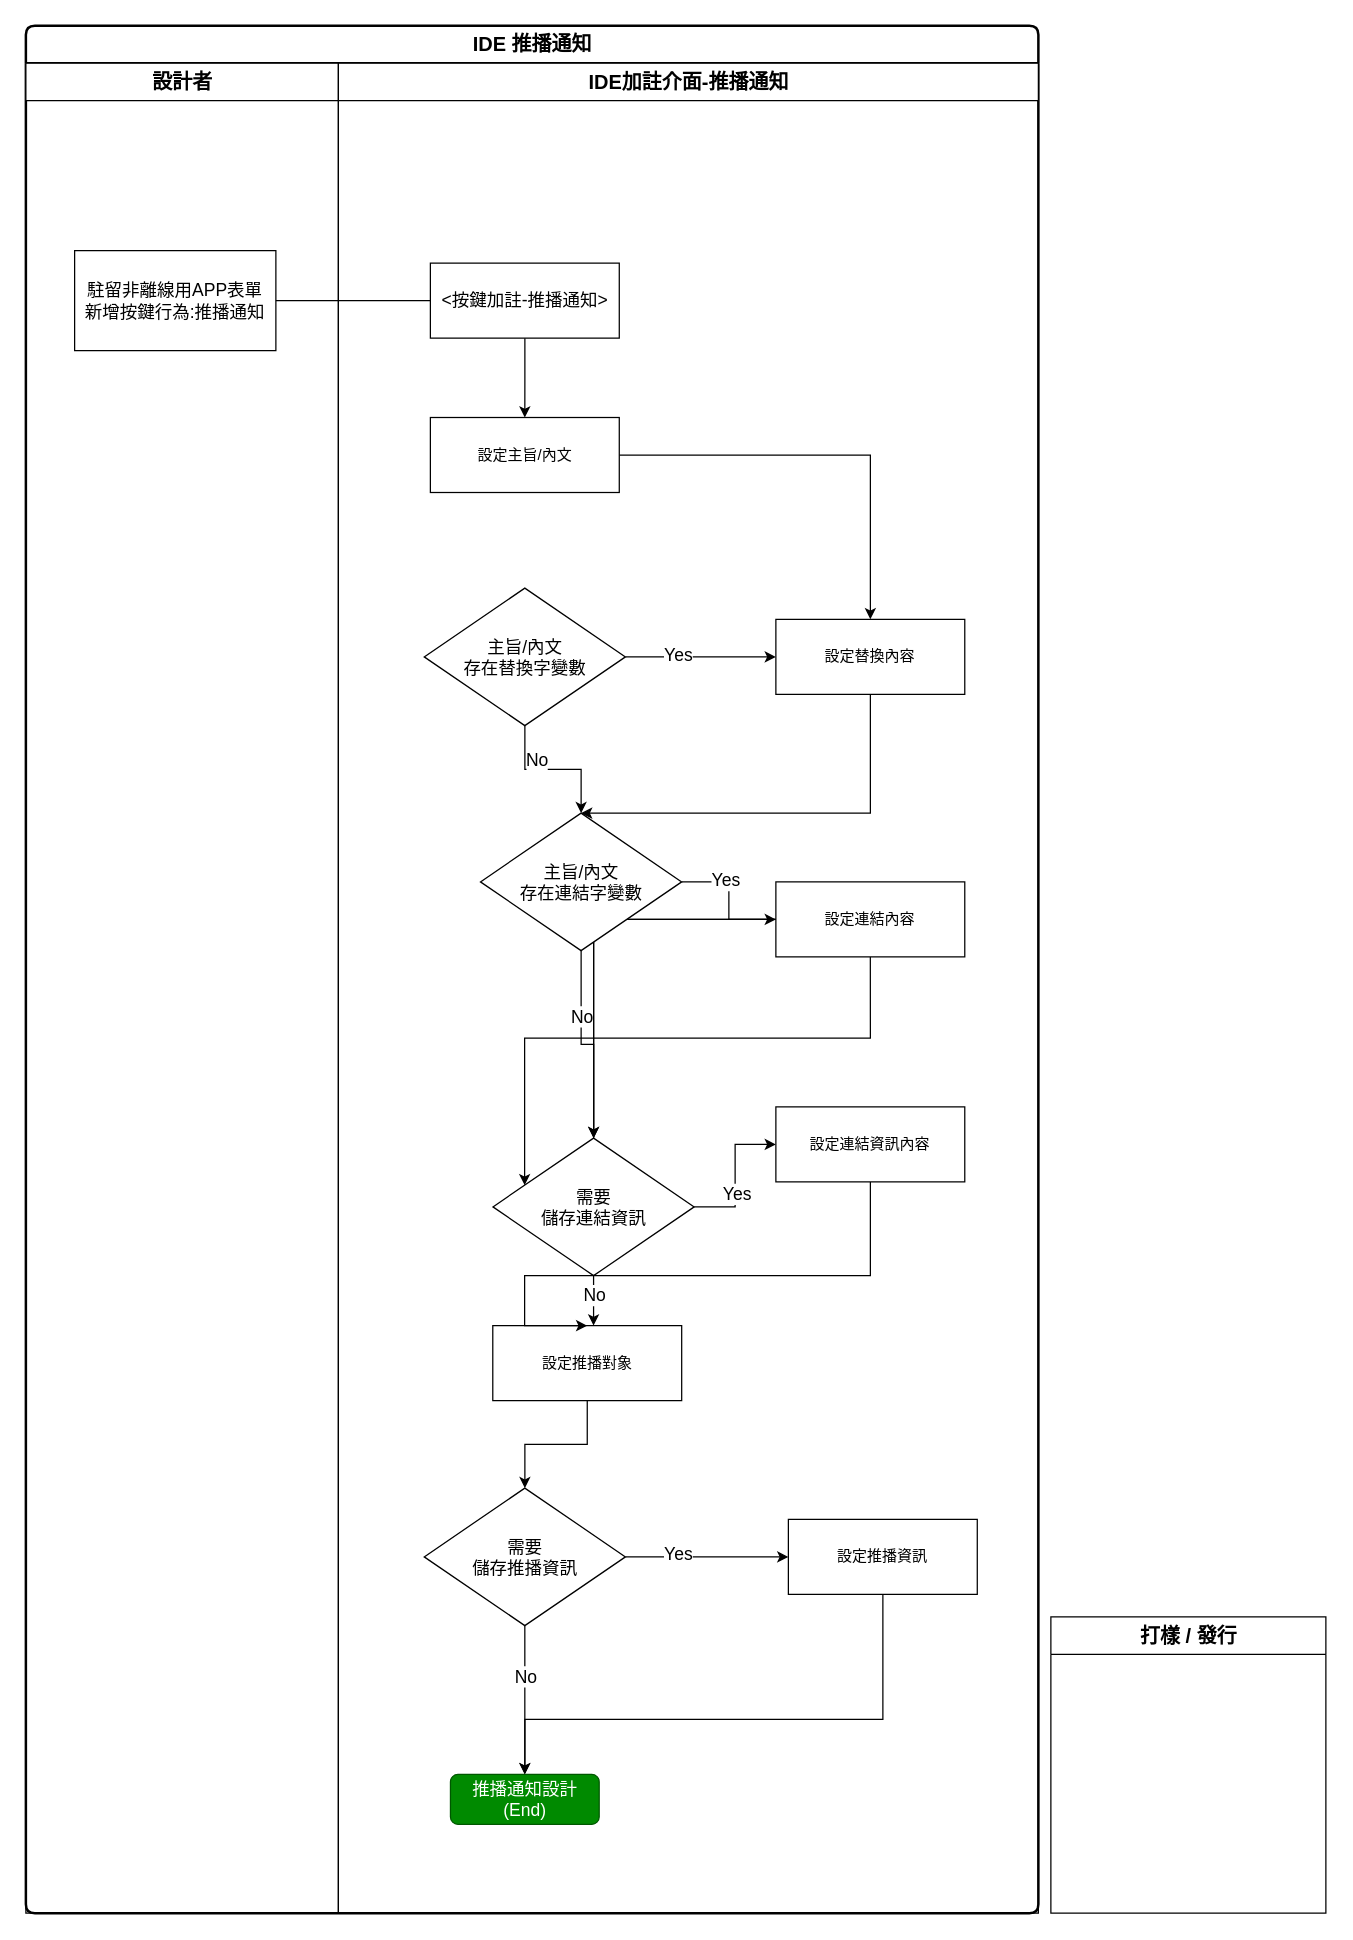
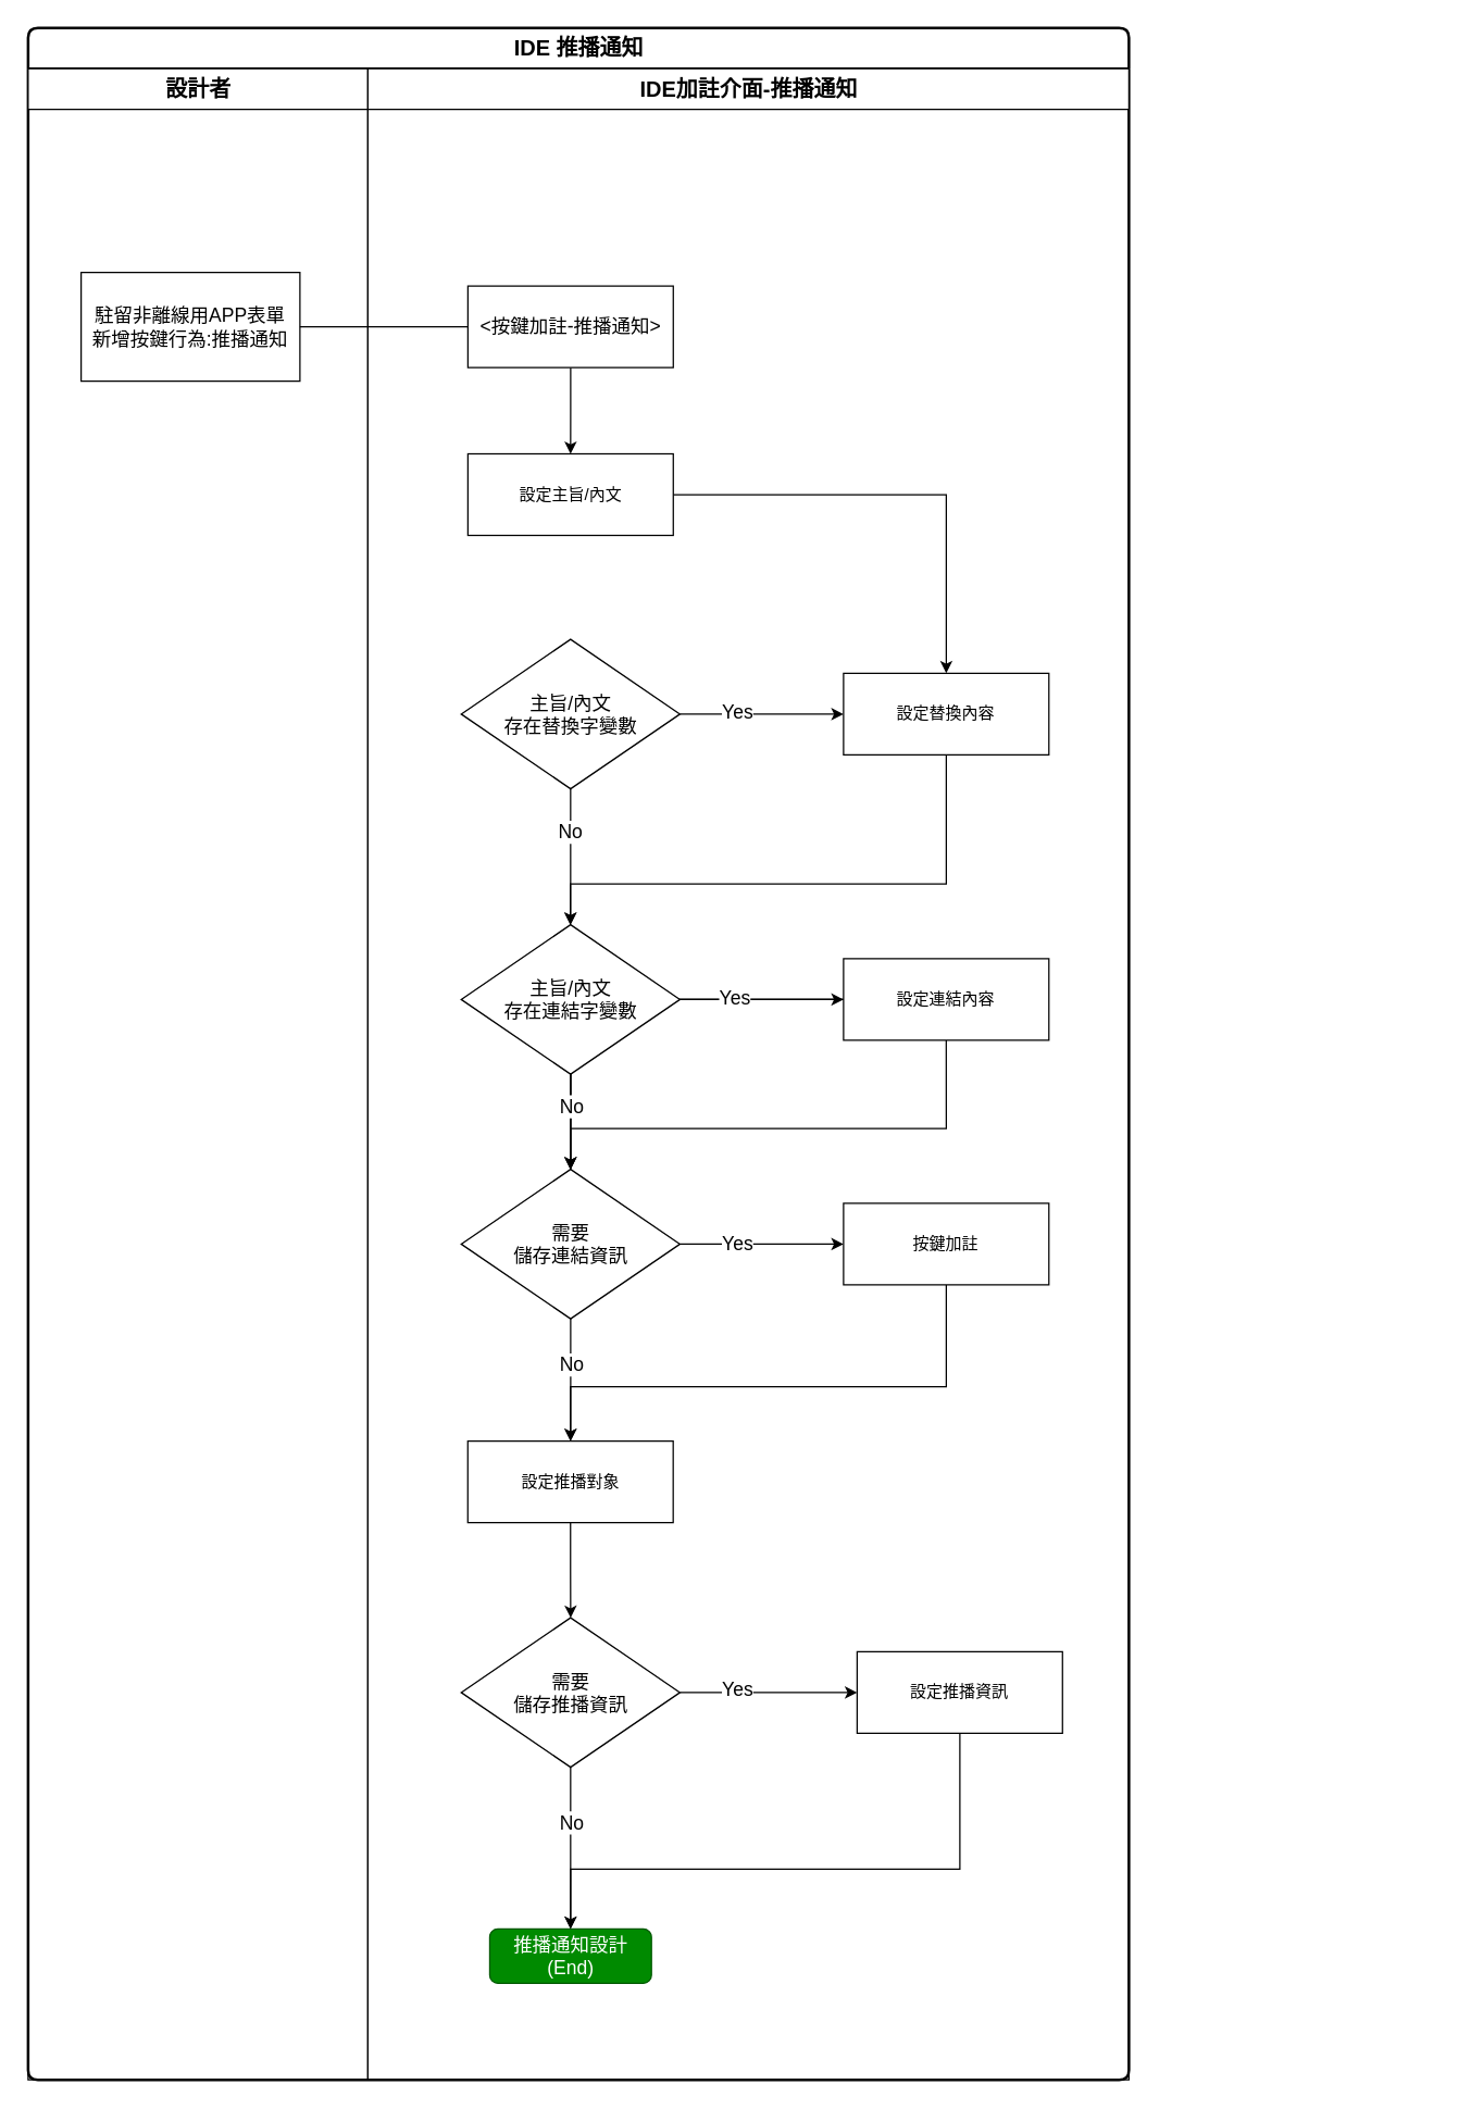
  <mxCell id="0" />
  <mxCell id="1" parent="0" />
- <mxCell id="2" value="打樣 / 發行" style="swimlane;html=1;startSize=30;fontSize=16;" parent="1" vertex="1"><mxGeometry x="840" y="1293" width="220" height="237" as="geometry" /></mxCell>
  <mxCell id="3" value="IDE 推播通知" style="swimlane;html=1;childLayout=stackLayout;resizeParent=1;resizeParentMax=0;strokeColor=#000000;strokeWidth=2;fontSize=16;rounded=1;arcSize=8;startSize=30;" parent="1" vertex="1"><mxGeometry x="20" y="20" width="810" height="1510" as="geometry" /></mxCell>
  <mxCell id="4" value="設計者" style="swimlane;html=1;startSize=30;fontSize=16;" parent="3" vertex="1"><mxGeometry y="30" width="250" height="1480" as="geometry" /></mxCell>
  <mxCell id="5" value="駐留非離線用APP表單&lt;br&gt;新增按鍵行為:推播通知" style="rounded=0;whiteSpace=wrap;html=1;strokeWidth=1;fontSize=14;" parent="4" vertex="1"><mxGeometry x="39" y="150" width="161" height="80" as="geometry" /></mxCell>
  <mxCell id="6" style="edgeStyle=orthogonalEdgeStyle;rounded=0;orthogonalLoop=1;jettySize=auto;html=1;fontSize=14;endArrow=none;" parent="3" source="5" target="43" edge="1"><mxGeometry relative="1" as="geometry" /></mxCell>
  <mxCell id="7" value="IDE加註介面-推播通知" style="swimlane;html=1;startSize=30;fontSize=16;" parent="3" vertex="1"><mxGeometry x="250" y="30" width="560" height="1480" as="geometry" /></mxCell>
  <mxCell id="8" style="edgeStyle=orthogonalEdgeStyle;rounded=0;orthogonalLoop=1;jettySize=auto;html=1;" parent="7" edge="1"><mxGeometry relative="1" as="geometry"><mxPoint x="259.16" y="690" as="sourcePoint" /></mxGeometry></mxCell>
  <mxCell id="9" value="Yes" style="edgeLabel;html=1;align=center;verticalAlign=middle;resizable=0;points=[];fontSize=14;" parent="8" vertex="1" connectable="0"><mxGeometry x="-0.354" y="1" relative="1" as="geometry"><mxPoint x="-5" y="-2" as="offset" /></mxGeometry></mxCell>
  <mxCell id="10" style="edgeStyle=orthogonalEdgeStyle;rounded=0;orthogonalLoop=1;jettySize=auto;html=1;" parent="7" edge="1"><mxGeometry relative="1" as="geometry"><mxPoint x="149.2" y="759.975" as="sourcePoint" /></mxGeometry></mxCell>
  <mxCell id="11" value="No" style="edgeLabel;html=1;align=center;verticalAlign=middle;resizable=0;points=[];fontSize=14;" parent="10" vertex="1" connectable="0"><mxGeometry x="-0.287" relative="1" as="geometry"><mxPoint x="-1" as="offset" /></mxGeometry></mxCell>
  <mxCell id="12" style="edgeStyle=orthogonalEdgeStyle;rounded=0;orthogonalLoop=1;jettySize=auto;html=1;entryX=0.007;entryY=0.633;entryDx=0;entryDy=0;entryPerimeter=0;" parent="7" edge="1"><mxGeometry relative="1" as="geometry"><mxPoint x="259.009" y="479.98" as="sourcePoint" /></mxGeometry></mxCell>
  <mxCell id="13" value="Yes" style="edgeLabel;html=1;align=center;verticalAlign=middle;resizable=0;points=[];fontSize=14;" parent="12" vertex="1" connectable="0"><mxGeometry x="-0.272" y="4" relative="1" as="geometry"><mxPoint x="-4.72" y="2" as="offset" /></mxGeometry></mxCell>
  <mxCell id="14" style="edgeStyle=orthogonalEdgeStyle;rounded=0;orthogonalLoop=1;jettySize=auto;html=1;" parent="7" edge="1"><mxGeometry relative="1" as="geometry"><mxPoint x="149" y="549.975" as="sourcePoint" /></mxGeometry></mxCell>
  <mxCell id="15" value="No" style="edgeLabel;html=1;align=center;verticalAlign=middle;resizable=0;points=[];fontSize=14;" parent="14" vertex="1" connectable="0"><mxGeometry x="-0.28" y="1" relative="1" as="geometry"><mxPoint as="offset" /></mxGeometry></mxCell>
  <mxCell id="16" style="edgeStyle=orthogonalEdgeStyle;rounded=0;orthogonalLoop=1;jettySize=auto;html=1;entryX=0.5;entryY=0;entryDx=0;entryDy=0;" parent="7" source="43" target="45" edge="1"><mxGeometry relative="1" as="geometry" /></mxCell>
  <mxCell id="17" style="edgeStyle=orthogonalEdgeStyle;rounded=0;orthogonalLoop=1;jettySize=auto;html=1;fontSize=14;" parent="7" source="18" target="28" edge="1"><mxGeometry relative="1" as="geometry" /></mxCell>
- <mxCell id="18" value="設定推播對象" style="rounded=0;whiteSpace=wrap;html=1;" parent="7" vertex="1"><mxGeometry x="123.53" y="1010" width="151.12" height="60" as="geometry" /></mxCell>
+ <mxCell id="18" value="設定推播對象" style="rounded=0;whiteSpace=wrap;html=1;" parent="7" vertex="1"><mxGeometry x="73.53" y="1010" width="151.12" height="60" as="geometry" /></mxCell>
  <mxCell id="19" style="edgeStyle=orthogonalEdgeStyle;rounded=0;orthogonalLoop=1;jettySize=auto;html=1;fontSize=14;" parent="7" source="23" target="33" edge="1"><mxGeometry relative="1" as="geometry" /></mxCell>
  <mxCell id="20" value="Yes" style="edgeLabel;html=1;align=center;verticalAlign=middle;resizable=0;points=[];fontSize=14;" parent="19" vertex="1" connectable="0"><mxGeometry x="-0.296" y="-1" relative="1" as="geometry"><mxPoint y="-2" as="offset" /></mxGeometry></mxCell>
  <mxCell id="21" style="edgeStyle=orthogonalEdgeStyle;rounded=0;orthogonalLoop=1;jettySize=auto;html=1;fontSize=14;" parent="7" source="23" target="18" edge="1"><mxGeometry relative="1" as="geometry"><Array as="points"><mxPoint x="149" y="950" /><mxPoint x="149" y="950" /></Array></mxGeometry></mxCell>
  <mxCell id="22" value="No" style="edgeLabel;html=1;align=center;verticalAlign=middle;resizable=0;points=[];fontSize=14;" parent="21" vertex="1" connectable="0"><mxGeometry x="-0.244" relative="1" as="geometry"><mxPoint as="offset" /></mxGeometry></mxCell>
- <mxCell id="23" value="需要&lt;br&gt;儲存連結資訊" style="rhombus;whiteSpace=wrap;html=1;fontSize=14;" parent="7" vertex="1"><mxGeometry x="123.67" y="860" width="160.98" height="110" as="geometry" /></mxCell>
+ <mxCell id="23" value="需要&lt;br&gt;儲存連結資訊" style="rhombus;whiteSpace=wrap;html=1;fontSize=14;" parent="7" vertex="1"><mxGeometry x="68.67" y="810" width="160.98" height="110" as="geometry" /></mxCell>
  <mxCell id="24" style="edgeStyle=orthogonalEdgeStyle;rounded=0;orthogonalLoop=1;jettySize=auto;html=1;fontSize=14;" parent="7" source="28" target="32" edge="1"><mxGeometry relative="1" as="geometry" /></mxCell>
  <mxCell id="25" value="Yes" style="edgeLabel;html=1;align=center;verticalAlign=middle;resizable=0;points=[];fontSize=14;" parent="24" vertex="1" connectable="0"><mxGeometry x="-0.35" y="3" relative="1" as="geometry"><mxPoint as="offset" /></mxGeometry></mxCell>
  <mxCell id="26" style="edgeStyle=orthogonalEdgeStyle;rounded=0;orthogonalLoop=1;jettySize=auto;html=1;fontSize=14;" parent="7" source="28" target="29" edge="1"><mxGeometry relative="1" as="geometry" /></mxCell>
  <mxCell id="27" value="No" style="edgeLabel;html=1;align=center;verticalAlign=middle;resizable=0;points=[];fontSize=14;" parent="26" vertex="1" connectable="0"><mxGeometry x="-0.328" relative="1" as="geometry"><mxPoint as="offset" /></mxGeometry></mxCell>
  <mxCell id="28" value="需要&lt;br&gt;儲存推播資訊" style="rhombus;whiteSpace=wrap;html=1;fontSize=14;" parent="7" vertex="1"><mxGeometry x="68.67" y="1140" width="160.98" height="110" as="geometry" /></mxCell>
  <mxCell id="29" value="推播通知設計&lt;br&gt;(End)" style="rounded=1;whiteSpace=wrap;html=1;fontSize=14;fillColor=#008a00;strokeColor=#005700;fontColor=#ffffff;" parent="7" vertex="1"><mxGeometry x="89.66" y="1369" width="119" height="40" as="geometry" /></mxCell>
  <mxCell id="30" style="edgeStyle=orthogonalEdgeStyle;rounded=0;orthogonalLoop=1;jettySize=auto;html=1;entryX=0.5;entryY=0;entryDx=0;entryDy=0;strokeColor=#000000;strokeWidth=1;fontSize=14;" parent="7" source="32" target="29" edge="1"><mxGeometry relative="1" as="geometry"><Array as="points"><mxPoint x="436" y="1325" /><mxPoint x="149" y="1325" /></Array></mxGeometry></mxCell>
  <mxCell id="31" style="edgeStyle=orthogonalEdgeStyle;rounded=0;orthogonalLoop=1;jettySize=auto;html=1;entryX=0.5;entryY=0;entryDx=0;entryDy=0;strokeColor=#000000;strokeWidth=1;fontSize=14;" parent="7" source="33" target="18" edge="1"><mxGeometry relative="1" as="geometry"><Array as="points"><mxPoint x="426" y="970" /><mxPoint x="149" y="970" /></Array></mxGeometry></mxCell>
  <mxCell id="32" value="設定推播資訊" style="rounded=0;whiteSpace=wrap;html=1;" parent="7" vertex="1"><mxGeometry x="360" y="1165" width="151.12" height="60" as="geometry" /></mxCell>
- <mxCell id="33" value="設定連結資訊內容" style="rounded=0;whiteSpace=wrap;html=1;" parent="7" vertex="1"><mxGeometry x="350" y="835" width="151.12" height="60" as="geometry" /></mxCell>
+ <mxCell id="33" value="按鍵加註" style="rounded=0;whiteSpace=wrap;html=1;" parent="7" vertex="1"><mxGeometry x="350" y="835" width="151.12" height="60" as="geometry" /></mxCell>
  <mxCell id="34" style="edgeStyle=orthogonalEdgeStyle;rounded=0;orthogonalLoop=1;jettySize=auto;html=1;strokeColor=#000000;strokeWidth=1;fontSize=14;" parent="7" source="37" target="23" edge="1"><mxGeometry relative="1" as="geometry" /></mxCell>
  <mxCell id="35" style="edgeStyle=orthogonalEdgeStyle;rounded=0;orthogonalLoop=1;jettySize=auto;html=1;strokeColor=#000000;strokeWidth=1;fontSize=14;" parent="7" source="37" target="23" edge="1"><mxGeometry relative="1" as="geometry" /></mxCell>
  <mxCell id="36" style="edgeStyle=orthogonalEdgeStyle;rounded=0;orthogonalLoop=1;jettySize=auto;html=1;strokeColor=#000000;strokeWidth=1;fontSize=14;exitX=0.5;exitY=1;exitDx=0;exitDy=0;" parent="7" source="37" target="23" edge="1"><mxGeometry relative="1" as="geometry"><mxPoint x="149" y="800" as="targetPoint" /><Array as="points"><mxPoint x="426" y="780" /><mxPoint x="149" y="780" /></Array></mxGeometry></mxCell>
  <mxCell id="37" value="設定連結內容" style="rounded=0;whiteSpace=wrap;html=1;" parent="7" vertex="1"><mxGeometry x="350" y="655" width="151.12" height="60" as="geometry" /></mxCell>
  <mxCell id="38" style="edgeStyle=orthogonalEdgeStyle;rounded=0;orthogonalLoop=1;jettySize=auto;html=1;fontSize=14;" parent="7" source="42" target="37" edge="1"><mxGeometry relative="1" as="geometry" /></mxCell>
  <mxCell id="39" value="Yes" style="edgeLabel;html=1;align=center;verticalAlign=middle;resizable=0;points=[];fontSize=14;" parent="38" vertex="1" connectable="0"><mxGeometry x="-0.33" y="2" relative="1" as="geometry"><mxPoint as="offset" /></mxGeometry></mxCell>
  <mxCell id="40" style="edgeStyle=orthogonalEdgeStyle;rounded=0;orthogonalLoop=1;jettySize=auto;html=1;fontSize=14;endArrow=none;" parent="7" source="42" target="23" edge="1"><mxGeometry relative="1" as="geometry" /></mxCell>
  <mxCell id="41" value="No" style="edgeLabel;html=1;align=center;verticalAlign=middle;resizable=0;points=[];fontSize=14;" parent="40" vertex="1" connectable="0"><mxGeometry x="-0.343" relative="1" as="geometry"><mxPoint as="offset" /></mxGeometry></mxCell>
- <mxCell id="42" value="主旨/內文&lt;br&gt;存在連結字變數" style="rhombus;whiteSpace=wrap;html=1;fontSize=14;" parent="7" vertex="1"><mxGeometry x="113.67" y="600" width="160.98" height="110" as="geometry" /></mxCell>
+ <mxCell id="42" value="主旨/內文&lt;br&gt;存在連結字變數" style="rhombus;whiteSpace=wrap;html=1;fontSize=14;" parent="7" vertex="1"><mxGeometry x="68.67" y="630" width="160.98" height="110" as="geometry" /></mxCell>
  <mxCell id="43" value="&amp;lt;按鍵加註-推播通知&amp;gt;" style="rounded=0;whiteSpace=wrap;html=1;strokeColor=#000000;strokeWidth=1;fontSize=14;" parent="7" vertex="1"><mxGeometry x="73.6" y="160" width="151.12" height="60" as="geometry" /></mxCell>
  <mxCell id="44" style="edgeStyle=orthogonalEdgeStyle;rounded=0;orthogonalLoop=1;jettySize=auto;html=1;fontSize=14;" parent="7" source="45" target="52" edge="1"><mxGeometry relative="1" as="geometry" /></mxCell>
  <mxCell id="45" value="設定主旨/內文" style="rounded=0;whiteSpace=wrap;html=1;" parent="7" vertex="1"><mxGeometry x="73.6" y="283.5" width="151.12" height="60" as="geometry" /></mxCell>
  <mxCell id="46" style="edgeStyle=orthogonalEdgeStyle;rounded=0;orthogonalLoop=1;jettySize=auto;html=1;fontSize=14;" parent="7" source="50" target="52" edge="1"><mxGeometry relative="1" as="geometry" /></mxCell>
  <mxCell id="47" value="Yes" style="edgeLabel;html=1;align=center;verticalAlign=middle;resizable=0;points=[];fontSize=14;" parent="46" vertex="1" connectable="0"><mxGeometry x="-0.296" y="-2" relative="1" as="geometry"><mxPoint y="-4" as="offset" /></mxGeometry></mxCell>
  <mxCell id="48" style="edgeStyle=orthogonalEdgeStyle;rounded=0;orthogonalLoop=1;jettySize=auto;html=1;fontSize=14;" parent="7" source="50" target="42" edge="1"><mxGeometry relative="1" as="geometry" /></mxCell>
  <mxCell id="49" value="No" style="edgeLabel;html=1;align=center;verticalAlign=middle;resizable=0;points=[];fontSize=14;" parent="48" vertex="1" connectable="0"><mxGeometry x="-0.22" relative="1" as="geometry"><mxPoint x="-1" y="-8" as="offset" /></mxGeometry></mxCell>
  <mxCell id="50" value="主旨/內文&lt;br&gt;存在替換字變數" style="rhombus;whiteSpace=wrap;html=1;fontSize=14;" parent="7" vertex="1"><mxGeometry x="68.67" y="420" width="160.98" height="110" as="geometry" /></mxCell>
  <mxCell id="51" style="edgeStyle=orthogonalEdgeStyle;rounded=0;orthogonalLoop=1;jettySize=auto;html=1;strokeWidth=1;fontSize=14;" parent="7" source="52" target="42" edge="1"><mxGeometry relative="1" as="geometry"><Array as="points"><mxPoint x="426" y="600" /><mxPoint x="149" y="600" /></Array></mxGeometry></mxCell>
  <mxCell id="52" value="設定替換內容" style="rounded=0;whiteSpace=wrap;html=1;" parent="7" vertex="1"><mxGeometry x="350.0" y="445" width="151.12" height="60" as="geometry" /></mxCell>
